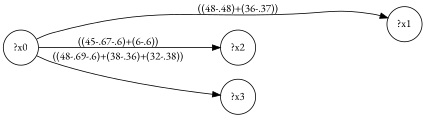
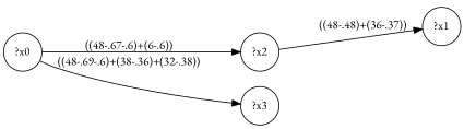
  digraph {
    fontname="EB Garamond"
    rankdir=LR
    node [fontname="EB Garamond" shape=circle]
    edge [fontname="EB Garamond"]
    n1 [label="?x0"]
    n2 [label="?x1"]
    n3 [label="?x2"]
    n4 [label="?x3"]
-   n1 -> n2 [label="((48-.48)+(36-.37))"]
-   n1 -> n3 [label="((45-.67-.6)+(6-.6))"]
+   n3 -> n2 [label="((48-.48)+(36-.37))"]
+   n1 -> n3 [label="((48-.67-.6)+(6-.6))"]
    n1 -> n4 [label="((48-.69-.6)+(38-.36)+(32-.38))"]
  }
